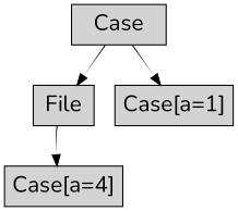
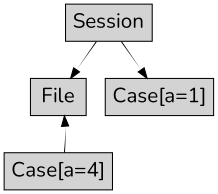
  digraph {
    fontname=Nunito
    rankdir=TB
    node [fontname=Nunito fontsize=20 margin=.1 penwidth=1 shape=box style=filled]
    edge [fontname=Nunito shape=rectangle style=tapered]
-   n1 [label=Case]
+   n1 [label=Session]
    n2 [label=File]
    n3 [label="Case[a=1]"]
    n4 [label="Case[a=4]"]
    n1 -> n2
    n1 -> n3
-   n2 -> n4
+   n4 -> n2
  }
